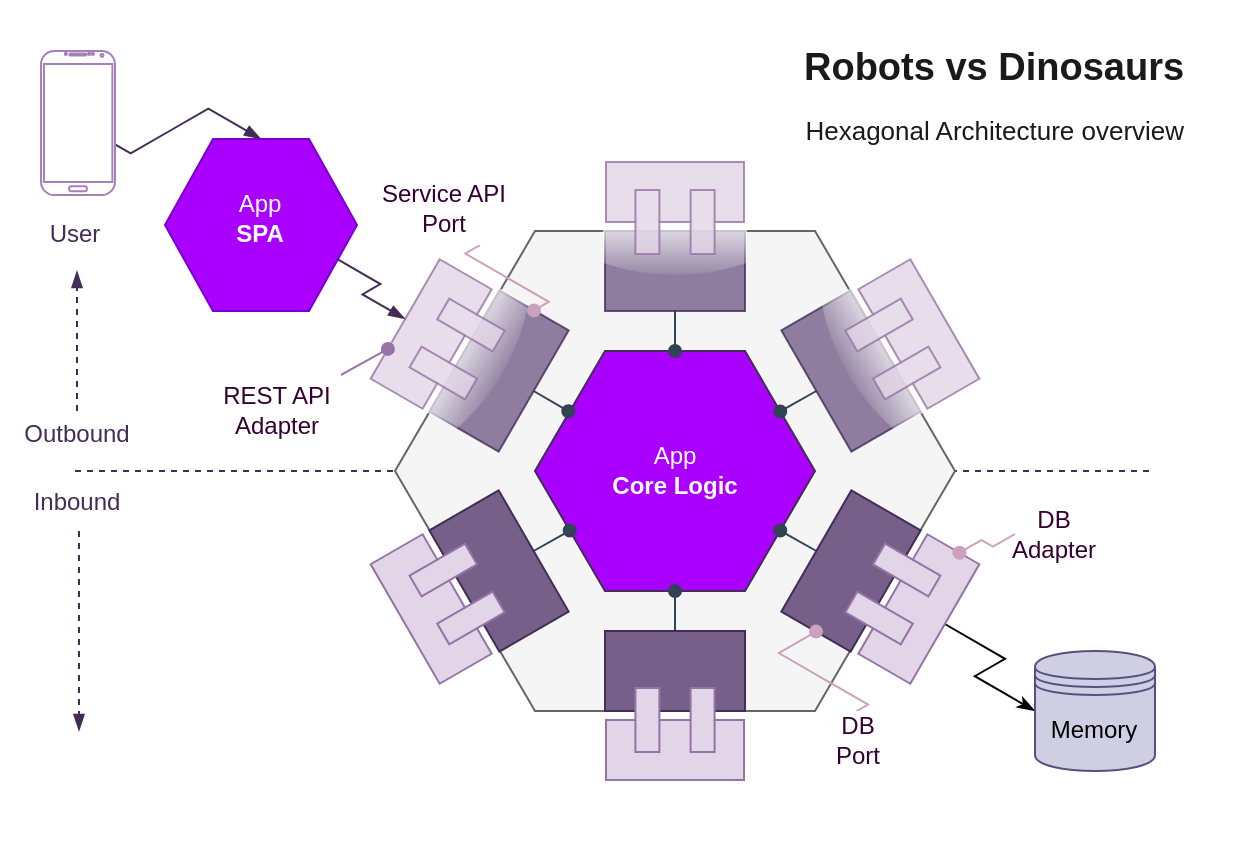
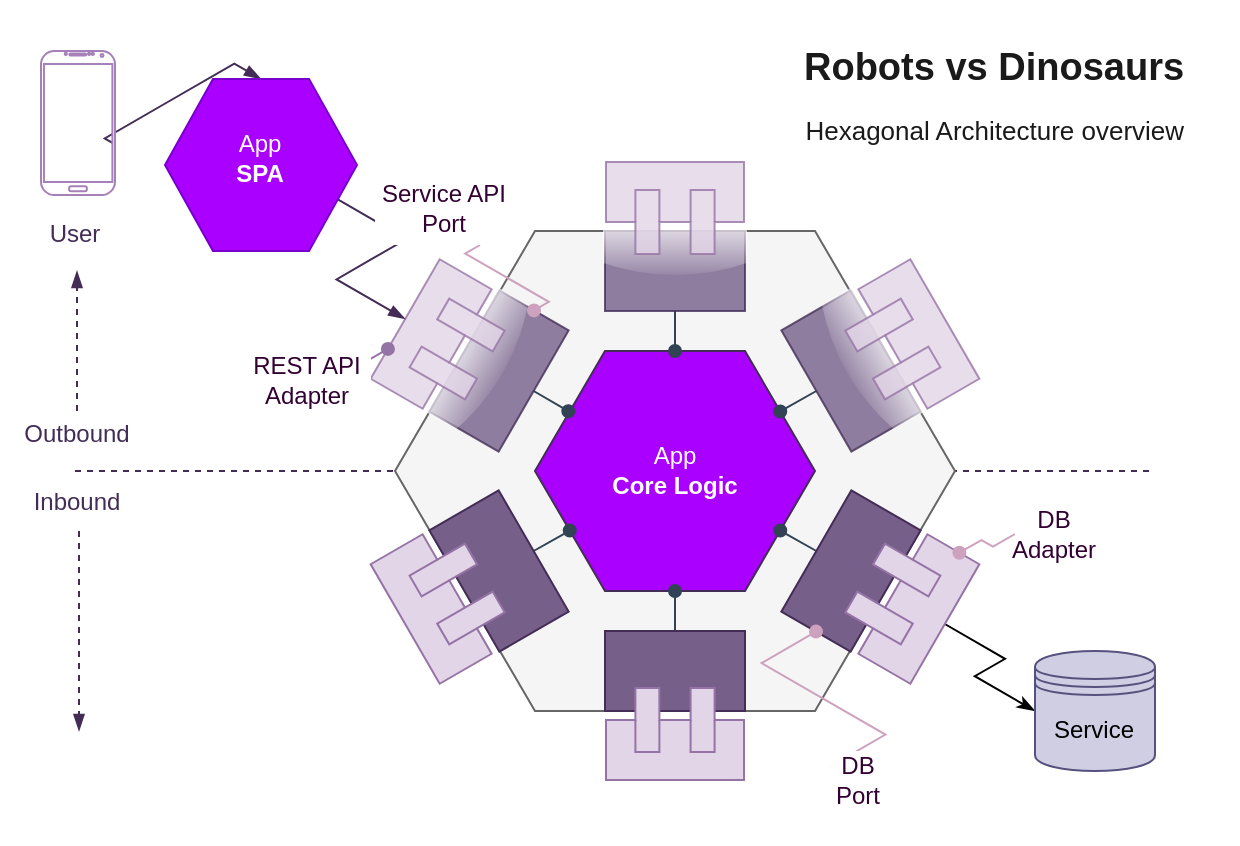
  <mxCell id="0" />
  <mxCell id="1" parent="0" />
  <mxCell id="2" value="" style="endArrow=none;html=1;shadow=0;strokeColor=#432D57;strokeWidth=1;fillColor=#e1d5e7;rounded=0;editable=0;movable=0;bendable=0;cloneable=0;deletable=0;dashed=1;" parent="1" edge="1"><mxGeometry width="50" height="50" relative="1" as="geometry"><mxPoint x="37" y="235" as="sourcePoint" /><mxPoint x="577" y="235" as="targetPoint" /></mxGeometry></mxCell>
  <mxCell id="3" value="Outbound&lt;br&gt;" style="text;html=1;resizable=0;points=[];align=center;verticalAlign=middle;labelBackgroundColor=#ffffff;fontColor=#432D57;" parent="2" vertex="1" connectable="0"><mxGeometry x="-0.88" relative="1" as="geometry"><mxPoint x="-31.5" y="-19" as="offset" /></mxGeometry></mxCell>
  <mxCell id="4" value="" style="shape=hexagon;perimeter=hexagonPerimeter2;whiteSpace=wrap;html=1;fillColor=#f5f5f5;strokeColor=#666666;fontColor=#333333;recursiveResize=0;editable=0;movable=0;resizable=0;rotatable=0;cloneable=0;deletable=0;" parent="1" vertex="1"><mxGeometry x="197" y="115" width="280" height="240" as="geometry" /></mxCell>
  <mxCell id="5" value="App&lt;br&gt;&lt;b&gt;Core Logic&lt;/b&gt;&lt;br&gt;" style="shape=hexagon;perimeter=hexagonPerimeter2;html=1;fillColor=#aa00ff;strokeColor=#432D57;strokeWidth=1;fontColor=#FFFFFF;editable=1;movable=0;cloneable=0;deletable=0;resizable=0;rotatable=0;recursiveResize=0;labelBorderColor=none;labelBackgroundColor=none;rounded=0;comic=0;shadow=0;" parent="1" vertex="1"><mxGeometry x="267" y="175" width="140" height="120" as="geometry" /></mxCell>
  <mxCell id="6" style="edgeStyle=none;rounded=0;orthogonalLoop=0;jettySize=auto;html=1;exitX=0.5;exitY=0;exitDx=0;exitDy=0;strokeColor=#314354;shadow=0;endArrow=oval;endFill=1;fillColor=#647687;editable=0;movable=0;cloneable=0;deletable=0;anchorPointDirection=0;bendable=0;" parent="1" source="14" target="5" edge="1"><mxGeometry relative="1" as="geometry" /></mxCell>
  <mxCell id="7" style="edgeStyle=none;rounded=0;orthogonalLoop=0;jettySize=auto;html=1;exitX=0.5;exitY=0;exitDx=0;exitDy=0;entryX=0.5;entryY=1;entryDx=0;entryDy=0;shadow=0;endArrow=oval;endFill=1;strokeColor=#314354;fillColor=#647687;editable=0;movable=0;cloneable=0;deletable=0;anchorPointDirection=0;bendable=0;" parent="1" source="16" target="5" edge="1"><mxGeometry relative="1" as="geometry" /></mxCell>
  <mxCell id="8" style="edgeStyle=none;rounded=0;orthogonalLoop=0;jettySize=auto;html=1;exitX=0.5;exitY=1;exitDx=0;exitDy=0;shadow=0;endArrow=oval;endFill=1;strokeColor=#314354;fillColor=#647687;editable=0;movable=0;cloneable=0;deletable=0;anchorPointDirection=0;bendable=0;" parent="1" source="13" target="5" edge="1"><mxGeometry relative="1" as="geometry" /></mxCell>
  <mxCell id="9" style="edgeStyle=none;rounded=0;orthogonalLoop=0;jettySize=auto;html=1;exitX=0.5;exitY=1;exitDx=0;exitDy=0;entryX=0.5;entryY=0;entryDx=0;entryDy=0;shadow=0;endArrow=oval;endFill=1;strokeColor=#314354;fillColor=#647687;strokeWidth=1;editable=0;movable=0;cloneable=0;deletable=0;anchorPointDirection=0;bendable=0;" parent="1" source="17" target="5" edge="1"><mxGeometry relative="1" as="geometry" /></mxCell>
  <mxCell id="10" style="edgeStyle=none;rounded=0;orthogonalLoop=0;jettySize=auto;html=1;exitX=0.5;exitY=1;exitDx=0;exitDy=0;entryX=0.119;entryY=0.251;entryDx=0;entryDy=0;entryPerimeter=0;shadow=0;endArrow=oval;endFill=1;strokeColor=#314354;fillColor=#647687;editable=0;movable=0;cloneable=0;deletable=0;anchorPointDirection=0;bendable=0;" parent="1" source="12" target="5" edge="1"><mxGeometry relative="1" as="geometry" /></mxCell>
  <mxCell id="11" style="edgeStyle=none;rounded=0;orthogonalLoop=0;jettySize=auto;html=1;exitX=0.5;exitY=0;exitDx=0;exitDy=0;shadow=0;endArrow=oval;endFill=1;strokeColor=#314354;fillColor=#647687;editable=0;movable=0;cloneable=0;deletable=0;anchorPointDirection=0;bendable=0;" parent="1" source="15" target="5" edge="1"><mxGeometry relative="1" as="geometry" /></mxCell>
  <mxCell id="12" value="" style="rounded=0;whiteSpace=wrap;html=1;fillColor=#76608a;strokeColor=#432D57;rotation=-60;fontColor=#ffffff;opacity=80;recursiveResize=0;editable=0;movable=0;resizable=0;rotatable=0;cloneable=0;deletable=0;glass=1;" parent="1" vertex="1"><mxGeometry x="214" y="165" width="70" height="40" as="geometry" /></mxCell>
  <mxCell id="13" value="" style="rounded=0;whiteSpace=wrap;html=1;fillColor=#76608a;strokeColor=#432D57;rotation=60;fontColor=#ffffff;opacity=80;editable=0;recursiveResize=0;resizable=0;movable=0;rotatable=0;cloneable=0;deletable=0;glass=1;" parent="1" vertex="1"><mxGeometry x="390" y="165" width="70" height="40" as="geometry" /></mxCell>
  <mxCell id="14" value="" style="rounded=0;whiteSpace=wrap;html=1;fillColor=#76608a;strokeColor=#432D57;rotation=60;fontColor=#ffffff;recursiveResize=0;editable=0;movable=0;resizable=0;rotatable=0;cloneable=0;deletable=0;glass=0;" parent="1" vertex="1"><mxGeometry x="214" y="265" width="70" height="40" as="geometry" /></mxCell>
  <mxCell id="15" value="" style="rounded=0;whiteSpace=wrap;html=1;fillColor=#76608a;strokeColor=#432D57;rotation=-60;fontColor=#ffffff;recursiveResize=0;editable=0;movable=0;resizable=0;rotatable=0;cloneable=0;deletable=0;glass=0;" parent="1" vertex="1"><mxGeometry x="390" y="265" width="70" height="40" as="geometry" /></mxCell>
  <mxCell id="16" value="" style="rounded=0;whiteSpace=wrap;html=1;fillColor=#76608a;strokeColor=#432D57;fontColor=#ffffff;recursiveResize=0;editable=0;movable=0;resizable=0;rotatable=0;cloneable=0;deletable=0;glass=0;" parent="1" vertex="1"><mxGeometry x="302" y="315" width="70" height="40" as="geometry" /></mxCell>
  <mxCell id="17" value="" style="rounded=0;whiteSpace=wrap;html=1;fillColor=#76608a;strokeColor=#432D57;fontColor=#ffffff;opacity=80;recursiveResize=0;editable=0;movable=0;resizable=0;rotatable=0;cloneable=0;deletable=0;glass=1;" parent="1" vertex="1"><mxGeometry x="302" y="115" width="70" height="40" as="geometry" /></mxCell>
  <mxCell id="18" value="" style="shape=component;align=left;spacingLeft=20;strokeColor=#9673a6;strokeWidth=1;fillColor=#e1d5e7;rotation=90;shadow=0;comic=0;recursiveResize=0;editable=0;movable=0;resizable=0;rotatable=0;cloneable=0;deletable=0;" parent="1" vertex="1"><mxGeometry x="314" y="332" width="46" height="69" as="geometry" /></mxCell>
  <mxCell id="19" value="" style="shape=component;align=left;spacingLeft=20;strokeColor=#9673a6;strokeWidth=1;fillColor=#e1d5e7;rotation=-90;shadow=0;comic=0;opacity=80;recursiveResize=0;editable=0;movable=0;resizable=0;rotatable=0;cloneable=0;deletable=0;" parent="1" vertex="1"><mxGeometry x="314" y="69" width="46" height="69" as="geometry" /></mxCell>
  <mxCell id="20" value="" style="shape=component;align=left;spacingLeft=20;strokeWidth=1;rotation=-30;shadow=0;comic=0;fillColor=#e1d5e7;strokeColor=#9673a6;opacity=80;rotatable=0;deletable=0;movable=0;resizable=0;editable=0;recursiveResize=0;cloneable=0;fixDash=0;" parent="1" vertex="1"><mxGeometry x="429" y="136" width="46" height="69" as="geometry" /></mxCell>
  <mxCell id="21" style="edgeStyle=isometricEdgeStyle;rounded=0;orthogonalLoop=1;jettySize=auto;html=1;exitX=1;exitY=0.5;exitDx=0;exitDy=0;entryX=0;entryY=0.5;entryDx=0;entryDy=0;endArrow=classicThin;endFill=1;elbow=vertical;" parent="1" source="22" target="34" edge="1"><mxGeometry relative="1" as="geometry" /></mxCell>
  <mxCell id="22" value="" style="shape=component;align=left;spacingLeft=20;strokeColor=#9673a6;strokeWidth=1;fillColor=#e1d5e7;rotation=30;shadow=0;comic=0;recursiveResize=0;editable=0;movable=0;resizable=0;rotatable=0;cloneable=0;deletable=0;" parent="1" vertex="1"><mxGeometry x="429" y="265.5" width="46" height="69" as="geometry" /></mxCell>
  <mxCell id="23" value="" style="shape=component;align=left;spacingLeft=20;strokeColor=#9673a6;strokeWidth=1;fillColor=#e1d5e7;rotation=150;shadow=0;comic=0;recursiveResize=0;editable=0;movable=0;resizable=0;rotatable=0;cloneable=0;deletable=0;" parent="1" vertex="1"><mxGeometry x="199" y="265.5" width="46" height="69" as="geometry" /></mxCell>
  <mxCell id="24" value="" style="shape=component;align=left;spacingLeft=20;strokeColor=#9673a6;strokeWidth=1;fillColor=#e1d5e7;rotation=210;shadow=0;comic=0;opacity=80;recursiveResize=0;editable=0;movable=0;resizable=0;rotatable=0;cloneable=0;deletable=0;" parent="1" vertex="1"><mxGeometry x="199" y="136" width="46" height="69" as="geometry" /></mxCell>
  <mxCell id="25" value="" style="endArrow=blockThin;html=1;shadow=0;strokeColor=#432D57;strokeWidth=1;fontColor=#660066;endFill=1;dashed=1;" parent="1" edge="1"><mxGeometry width="50" height="50" relative="1" as="geometry"><mxPoint x="38" y="205" as="sourcePoint" /><mxPoint x="38" y="135" as="targetPoint" /></mxGeometry></mxCell>
  <mxCell id="26" value="" style="endArrow=blockThin;html=1;shadow=0;strokeColor=#432D57;strokeWidth=1;fontColor=#660066;endFill=1;dashed=1;" parent="1" edge="1"><mxGeometry width="50" height="50" relative="1" as="geometry"><mxPoint x="39" y="265" as="sourcePoint" /><mxPoint x="39" y="365" as="targetPoint" /></mxGeometry></mxCell>
  <mxCell id="27" value="Inbound&lt;br&gt;" style="text;html=1;resizable=0;points=[];align=center;verticalAlign=middle;labelBackgroundColor=#ffffff;fontColor=#432D57;" parent="1" vertex="1" connectable="0"><mxGeometry x="73.833" y="260" as="geometry"><mxPoint x="-36" y="-10" as="offset" /></mxGeometry></mxCell>
  <mxCell id="28" style="edgeStyle=isometricEdgeStyle;rounded=0;comic=0;orthogonalLoop=1;jettySize=auto;html=1;entryX=0.5;entryY=0;entryDx=0;entryDy=0;shadow=0;endArrow=blockThin;endFill=1;strokeColor=#432D57;strokeWidth=1;fontColor=#FFFFFF;elbow=vertical;" parent="1" source="29" target="31" edge="1"><mxGeometry relative="1" as="geometry" /></mxCell>
  <mxCell id="29" value="" style="verticalLabelPosition=bottom;verticalAlign=top;html=1;shadow=0;dashed=0;strokeWidth=1;shape=mxgraph.android.phone2;fillColor=#ffffff;strokeColor=#A680B8;rounded=0;glass=0;comic=0;labelBackgroundColor=none;fontColor=#FFFFFF;align=left;labelBorderColor=none;" parent="1" vertex="1"><mxGeometry x="20" y="25" width="37" height="72" as="geometry" /></mxCell>
  <mxCell id="30" style="edgeStyle=isometricEdgeStyle;rounded=0;comic=0;orthogonalLoop=1;jettySize=auto;html=1;exitX=1;exitY=0.75;exitDx=0;exitDy=0;entryX=1;entryY=0.5;entryDx=0;entryDy=0;shadow=0;endArrow=blockThin;endFill=1;strokeColor=#432D57;strokeWidth=1;fontColor=#FFFFFF;elbow=vertical;" parent="1" source="31" target="24" edge="1"><mxGeometry relative="1" as="geometry" /></mxCell>
- <mxCell id="31" value="&lt;p style=&quot;line-height: 120%&quot;&gt;&lt;/p&gt;&lt;div style=&quot;text-align: center&quot;&gt;&lt;div style=&quot;text-align: center&quot;&gt;&lt;span&gt;&lt;br&gt;&lt;/span&gt;&lt;/div&gt;&lt;div style=&quot;text-align: center&quot;&gt;&lt;span&gt;App&lt;/span&gt;&lt;br&gt;&lt;/div&gt;&lt;b&gt;&lt;div style=&quot;text-align: center&quot;&gt;&lt;span&gt;SPA&lt;/span&gt;&lt;br&gt;&lt;/div&gt;&lt;/b&gt;&lt;/div&gt;&lt;p&gt;&lt;/p&gt;" style="shape=hexagon;perimeter=hexagonPerimeter2;whiteSpace=wrap;html=1;rounded=0;shadow=0;glass=0;comic=0;labelBackgroundColor=none;strokeColor=#7700CC;strokeWidth=1;fillColor=#aa00ff;align=left;overflow=fill;strokeOpacity=100;noLabel=0;autosize=0;backgroundOutline=0;fontColor=#ffffff;" parent="1" vertex="1"><mxGeometry x="82" y="69" width="96" height="86" as="geometry" /></mxCell>
+ <mxCell id="31" value="&lt;p style=&quot;line-height: 120%&quot;&gt;&lt;/p&gt;&lt;div style=&quot;text-align: center&quot;&gt;&lt;div style=&quot;text-align: center&quot;&gt;&lt;span&gt;&lt;br&gt;&lt;/span&gt;&lt;/div&gt;&lt;div style=&quot;text-align: center&quot;&gt;&lt;span&gt;App&lt;/span&gt;&lt;br&gt;&lt;/div&gt;&lt;b&gt;&lt;div style=&quot;text-align: center&quot;&gt;&lt;span&gt;SPA&lt;/span&gt;&lt;br&gt;&lt;/div&gt;&lt;/b&gt;&lt;/div&gt;&lt;p&gt;&lt;/p&gt;" style="shape=hexagon;perimeter=hexagonPerimeter2;whiteSpace=wrap;html=1;rounded=0;shadow=0;glass=0;comic=0;labelBackgroundColor=none;strokeColor=#7700CC;strokeWidth=1;fillColor=#aa00ff;align=left;overflow=fill;strokeOpacity=100;noLabel=0;autosize=0;backgroundOutline=0;fontColor=#ffffff;" parent="1" vertex="1"><mxGeometry x="82" y="39" width="96" height="86" as="geometry" /></mxCell>
  <mxCell id="32" style="rounded=0;orthogonalLoop=1;jettySize=auto;html=1;entryX=1;entryY=0.25;entryDx=0;entryDy=0;edgeStyle=isometricEdgeStyle;endArrow=oval;endFill=1;fillColor=#e1d5e7;strokeColor=#9673a6;" parent="1" source="33" target="24" edge="1"><mxGeometry relative="1" as="geometry" /></mxCell>
- <mxCell id="33" value="&lt;font color=&quot;#330033&quot;&gt;REST API&lt;br&gt;Adapter&lt;/font&gt;&lt;br&gt;" style="text;html=1;strokeColor=none;fillColor=#ffffff;align=center;verticalAlign=middle;whiteSpace=wrap;rounded=0;" parent="1" vertex="1"><mxGeometry x="107" y="185" width="63" height="40" as="geometry" /></mxCell>
- <mxCell id="34" value="Memory&lt;br&gt;" style="shape=datastore;whiteSpace=wrap;html=1;fillColor=#d0cee2;strokeColor=#56517e;" parent="1" vertex="1"><mxGeometry x="517" y="325" width="60" height="60" as="geometry" /></mxCell>
+ <mxCell id="33" value="&lt;font color=&quot;#330033&quot;&gt;REST API&lt;br&gt;Adapter&lt;/font&gt;&lt;br&gt;" style="text;html=1;strokeColor=none;fillColor=#ffffff;align=center;verticalAlign=middle;whiteSpace=wrap;rounded=0;" parent="1" vertex="1"><mxGeometry x="122" y="170" width="63" height="40" as="geometry" /></mxCell>
+ <mxCell id="34" value="Service&lt;br&gt;" style="shape=datastore;whiteSpace=wrap;html=1;fillColor=#d0cee2;strokeColor=#56517e;" parent="1" vertex="1"><mxGeometry x="517" y="325" width="60" height="60" as="geometry" /></mxCell>
  <mxCell id="35" style="edgeStyle=isometricEdgeStyle;rounded=0;orthogonalLoop=1;jettySize=auto;html=1;exitX=0.75;exitY=1;exitDx=0;exitDy=0;entryX=1;entryY=0.5;entryDx=0;entryDy=0;endArrow=oval;endFill=1;fillColor=#647687;strokeColor=#CDA2BE;" parent="1" source="36" target="12" edge="1"><mxGeometry relative="1" as="geometry" /></mxCell>
  <mxCell id="36" value="&lt;font color=&quot;#330033&quot;&gt;Service API&lt;br&gt;Port&lt;/font&gt;&lt;br&gt;" style="text;html=1;strokeColor=none;fillColor=#ffffff;align=center;verticalAlign=middle;whiteSpace=wrap;rounded=0;" parent="1" vertex="1"><mxGeometry x="187" y="85" width="70" height="37" as="geometry" /></mxCell>
  <mxCell id="37" style="edgeStyle=isometricEdgeStyle;rounded=0;orthogonalLoop=1;jettySize=auto;html=1;exitX=0;exitY=0.5;exitDx=0;exitDy=0;entryX=0.75;entryY=0;entryDx=0;entryDy=0;endArrow=oval;endFill=1;strokeColor=#CDA2BE;" parent="1" source="38" target="22" edge="1"><mxGeometry relative="1" as="geometry" /></mxCell>
  <mxCell id="38" value="&lt;font color=&quot;#330033&quot;&gt;DB Adapter&lt;/font&gt;" style="text;html=1;strokeColor=none;fillColor=#ffffff;align=center;verticalAlign=middle;whiteSpace=wrap;rounded=0;" parent="1" vertex="1"><mxGeometry x="507" y="248" width="40" height="37" as="geometry" /></mxCell>
  <mxCell id="39" style="edgeStyle=isometricEdgeStyle;rounded=0;orthogonalLoop=1;jettySize=auto;html=1;exitX=0;exitY=0.25;exitDx=0;exitDy=0;entryX=0;entryY=0.5;entryDx=0;entryDy=0;endArrow=oval;endFill=1;strokeColor=#CDA2BE;" parent="1" source="40" target="15" edge="1"><mxGeometry relative="1" as="geometry" /></mxCell>
- <mxCell id="40" value="&lt;font color=&quot;#330033&quot;&gt;DB Port&lt;br&gt;&lt;/font&gt;" style="text;html=1;strokeColor=none;fillColor=#ffffff;align=center;verticalAlign=middle;whiteSpace=wrap;rounded=0;" parent="1" vertex="1"><mxGeometry x="415" y="355" width="28" height="30" as="geometry" /></mxCell>
+ <mxCell id="40" value="&lt;font color=&quot;#330033&quot;&gt;DB Port&lt;br&gt;&lt;/font&gt;" style="text;html=1;strokeColor=none;fillColor=#ffffff;align=center;verticalAlign=middle;whiteSpace=wrap;rounded=0;" parent="1" vertex="1"><mxGeometry x="415" y="375" width="28" height="30" as="geometry" /></mxCell>
  <mxCell id="41" value="&lt;h1 style=&quot;text-align: right ; font-size: 19px&quot;&gt;&lt;font style=&quot;font-size: 19px&quot;&gt;Robots vs Dinosaurs&lt;/font&gt;&lt;/h1&gt;&lt;div style=&quot;text-align: right&quot;&gt;&lt;font style=&quot;font-size: 13px&quot;&gt;Hexagonal Architecture overview&lt;/font&gt;&lt;/div&gt;" style="text;html=1;strokeColor=none;fillColor=#ffffff;spacing=5;spacingTop=-20;whiteSpace=wrap;overflow=hidden;rounded=0;gradientColor=none;comic=0;shadow=0;glass=1;labelBackgroundColor=none;fontColor=#1A1A1A;" parent="1" vertex="1"><mxGeometry x="397" y="20" width="201" height="55" as="geometry" /></mxCell>
  <mxCell id="42" value="User" style="text;html=1;resizable=0;points=[];align=center;verticalAlign=middle;labelBackgroundColor=#ffffff;fontColor=#432D57;" parent="1" vertex="1" connectable="0"><mxGeometry x="68" y="135" as="geometry"><mxPoint x="-31.5" y="-19" as="offset" /></mxGeometry></mxCell>
